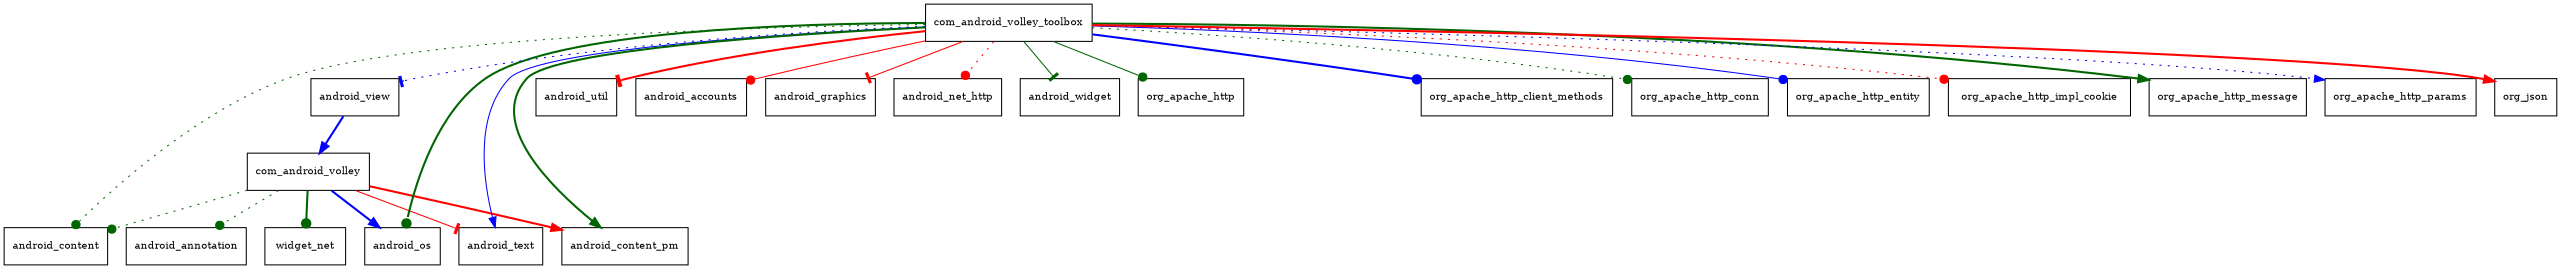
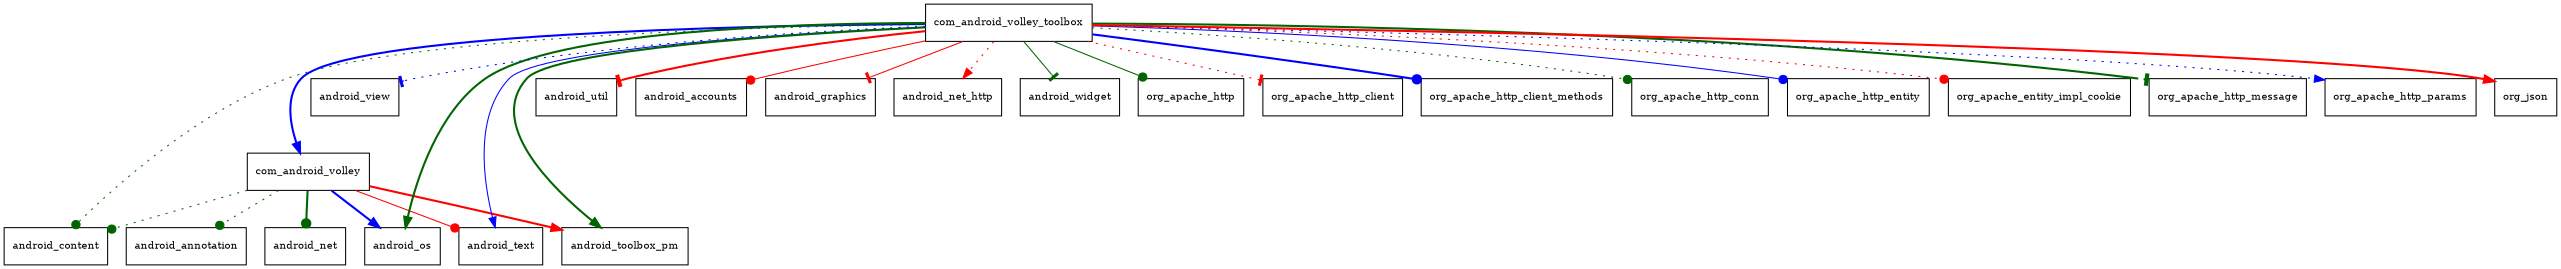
  digraph {
    node [fontsize=10.0 shape=box]
    edge [arrowhead=dot color=darkgreen style=bold]
    com_android_volley
    android_annotation
    android_content
-   android_net [label=widget_net]
+   android_net
    android_os
    android_text
-   android_content_pm
+   android_content_pm [label=android_toolbox_pm]
    com_android_volley_toolbox
    android_util
    android_accounts
    android_graphics
    android_net_http
    android_view
    android_widget
    org_apache_http
+   org_apache_http_client
    org_apache_http_client_methods
    org_apache_http_conn
    org_apache_http_entity
-   org_apache_http_impl_cookie
+   org_apache_http_impl_cookie [label=org_apache_entity_impl_cookie]
    org_apache_http_message
    org_apache_http_params
    org_json
    com_android_volley -> android_annotation [style=dotted]
    com_android_volley -> android_content [style=dotted]
    com_android_volley -> android_net
    com_android_volley -> android_os [arrowhead=normal color=blue]
-   com_android_volley -> android_text [arrowhead=tee color=red style=solid]
+   com_android_volley -> android_text [color=red style=solid]
    com_android_volley -> android_content_pm [arrowhead=normal color=red]
-   android_view -> com_android_volley [arrowhead=normal color=blue]
+   com_android_volley_toolbox -> com_android_volley [arrowhead=normal color=blue]
    com_android_volley_toolbox -> android_content [style=dotted]
-   com_android_volley_toolbox -> android_os
+   com_android_volley_toolbox -> android_os [arrowhead=normal]
    com_android_volley_toolbox -> android_text [arrowhead=normal color=blue style=solid]
    com_android_volley_toolbox -> android_content_pm [arrowhead=normal]
    com_android_volley_toolbox -> android_util [arrowhead=tee color=red]
    com_android_volley_toolbox -> android_accounts [color=red style=solid]
    com_android_volley_toolbox -> android_graphics [arrowhead=tee color=red style=solid]
-   com_android_volley_toolbox -> android_net_http [color=red style=dotted]
+   com_android_volley_toolbox -> android_net_http [arrowhead=normal color=red style=dotted]
    com_android_volley_toolbox -> android_view [arrowhead=tee color=blue style=dotted]
    com_android_volley_toolbox -> android_widget [arrowhead=tee style=solid]
    com_android_volley_toolbox -> org_apache_http [style=solid]
+   com_android_volley_toolbox -> org_apache_http_client [arrowhead=tee color=red style=dotted]
    com_android_volley_toolbox -> org_apache_http_client_methods [color=blue]
    com_android_volley_toolbox -> org_apache_http_conn [style=dotted]
    com_android_volley_toolbox -> org_apache_http_entity [color=blue style=solid]
    com_android_volley_toolbox -> org_apache_http_impl_cookie [color=red style=dotted]
-   com_android_volley_toolbox -> org_apache_http_message [arrowhead=normal]
+   com_android_volley_toolbox -> org_apache_http_message [arrowhead=tee]
    com_android_volley_toolbox -> org_apache_http_params [arrowhead=normal color=blue style=dotted]
    com_android_volley_toolbox -> org_json [arrowhead=normal color=red]
  }
